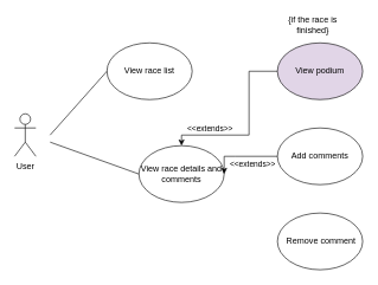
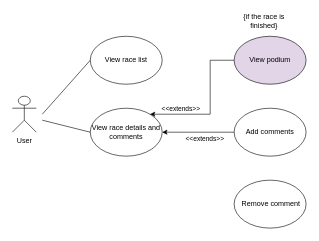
  <mxCell id="0" />
  <mxCell id="1" parent="0" />
- <mxCell id="2" value="User" style="shape=umlActor;verticalLabelPosition=bottom;verticalAlign=top;html=1;outlineConnect=0;" vertex="1" parent="1"><mxGeometry x="20" y="160" width="30" height="60" as="geometry" /></mxCell>
+ <mxCell id="2" value="User" style="shape=umlActor;verticalLabelPosition=bottom;verticalAlign=top;html=1;outlineConnect=0;" vertex="1" parent="1"><mxGeometry x="20" y="160" width="40" height="60" as="geometry" /></mxCell>
  <mxCell id="3" value="View race list" style="ellipse;whiteSpace=wrap;html=1;" vertex="1" parent="1"><mxGeometry x="150" y="60" width="120" height="80" as="geometry" /></mxCell>
- <mxCell id="4" value="View race details and comments" style="ellipse;whiteSpace=wrap;html=1;" vertex="1" parent="1"><mxGeometry x="195" y="205" width="120" height="80" as="geometry" /></mxCell>
+ <mxCell id="4" value="View race details and comments" style="ellipse;whiteSpace=wrap;html=1;" vertex="1" parent="1"><mxGeometry x="150" y="180" width="120" height="80" as="geometry" /></mxCell>
  <mxCell id="5" style="edgeStyle=orthogonalEdgeStyle;rounded=0;orthogonalLoop=1;jettySize=auto;html=1;" edge="1" parent="1" source="7" target="4"><mxGeometry relative="1" as="geometry"><Array as="points"><mxPoint x="350" y="100" /><mxPoint x="350" y="190" /></Array></mxGeometry></mxCell>
  <mxCell id="6" value="&amp;lt;&amp;lt;extends&amp;gt;&amp;gt;" style="edgeLabel;html=1;align=center;verticalAlign=middle;resizable=0;points=[];" vertex="1" connectable="0" parent="5"><mxGeometry x="0.386" y="1" relative="1" as="geometry"><mxPoint x="-20" y="-11" as="offset" /></mxGeometry></mxCell>
  <mxCell id="7" value="View podium" style="ellipse;whiteSpace=wrap;html=1;fillColor=#e1d5e7;" vertex="1" parent="1"><mxGeometry x="390" y="60" width="120" height="80" as="geometry" /></mxCell>
  <mxCell id="8" value="{if the race is finished}" style="text;html=1;strokeColor=none;fillColor=none;align=center;verticalAlign=middle;whiteSpace=wrap;rounded=0;" vertex="1" parent="1"><mxGeometry x="390" y="20" width="100" height="30" as="geometry" /></mxCell>
  <mxCell id="9" value="Add comments" style="ellipse;whiteSpace=wrap;html=1;" vertex="1" parent="1"><mxGeometry x="390" y="180" width="120" height="80" as="geometry" /></mxCell>
  <mxCell id="10" style="edgeStyle=orthogonalEdgeStyle;rounded=0;orthogonalLoop=1;jettySize=auto;html=1;exitX=0;exitY=0.5;exitDx=0;exitDy=0;entryX=1;entryY=0.5;entryDx=0;entryDy=0;" edge="1" parent="1" source="9" target="4"><mxGeometry relative="1" as="geometry"><mxPoint x="470" y="150" as="sourcePoint" /><mxPoint x="350" y="230" as="targetPoint" /><Array as="points"><mxPoint x="330" y="220" /><mxPoint x="330" y="220" /></Array></mxGeometry></mxCell>
  <mxCell id="11" value="&amp;lt;&amp;lt;extends&amp;gt;&amp;gt;" style="edgeLabel;html=1;align=center;verticalAlign=middle;resizable=0;points=[];" vertex="1" connectable="0" parent="10"><mxGeometry x="0.386" y="1" relative="1" as="geometry"><mxPoint x="33" y="9" as="offset" /></mxGeometry></mxCell>
  <mxCell id="12" value="&amp;nbsp;Remove comment" style="ellipse;whiteSpace=wrap;html=1;" vertex="1" parent="1"><mxGeometry x="390" y="300" width="120" height="80" as="geometry" /></mxCell>
  <mxCell id="13" value="" style="endArrow=none;html=1;rounded=0;entryX=0;entryY=0.5;entryDx=0;entryDy=0;" edge="1" parent="1" target="4"><mxGeometry width="50" height="50" relative="1" as="geometry"><mxPoint x="70" y="200" as="sourcePoint" /><mxPoint x="350" y="190" as="targetPoint" /></mxGeometry></mxCell>
  <mxCell id="14" value="" style="endArrow=none;html=1;rounded=0;entryX=0;entryY=0.5;entryDx=0;entryDy=0;" edge="1" parent="1" target="3"><mxGeometry width="50" height="50" relative="1" as="geometry"><mxPoint x="70" y="190" as="sourcePoint" /><mxPoint x="160" y="230" as="targetPoint" /></mxGeometry></mxCell>
